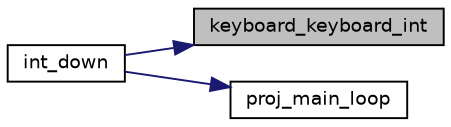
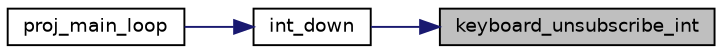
  digraph {
    rankdir=RL
    node [color=black fillcolor=white fontname=Helvetica fontsize=10 shape=record style=filled]
    edge [color=midnightblue dir=back fontname=Helvetica fontsize=10 labelfontname=Helvetica labelfontsize=10 style=solid]
-   n1 [fillcolor=grey75 fontcolor=black height=0.2 label=keyboard_keyboard_int width=0.4]
+   n1 [fillcolor=grey75 fontcolor=black height=0.2 label=keyboard_unsubscribe_int width=0.4]
    n2 [height=0.2 label=int_down width=0.4]
    n3 [height=0.2 label=proj_main_loop width=0.4]
    n1 -> n2
-   n3 -> n2
+   n2 -> n3
  }
